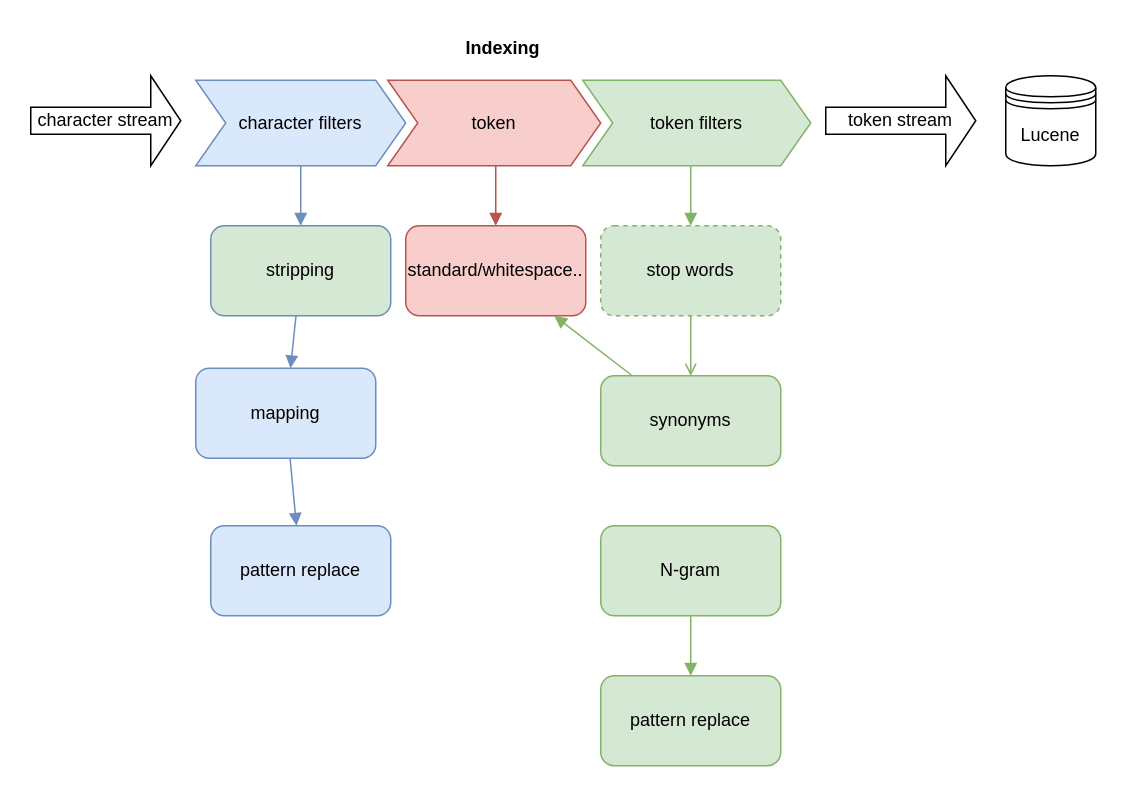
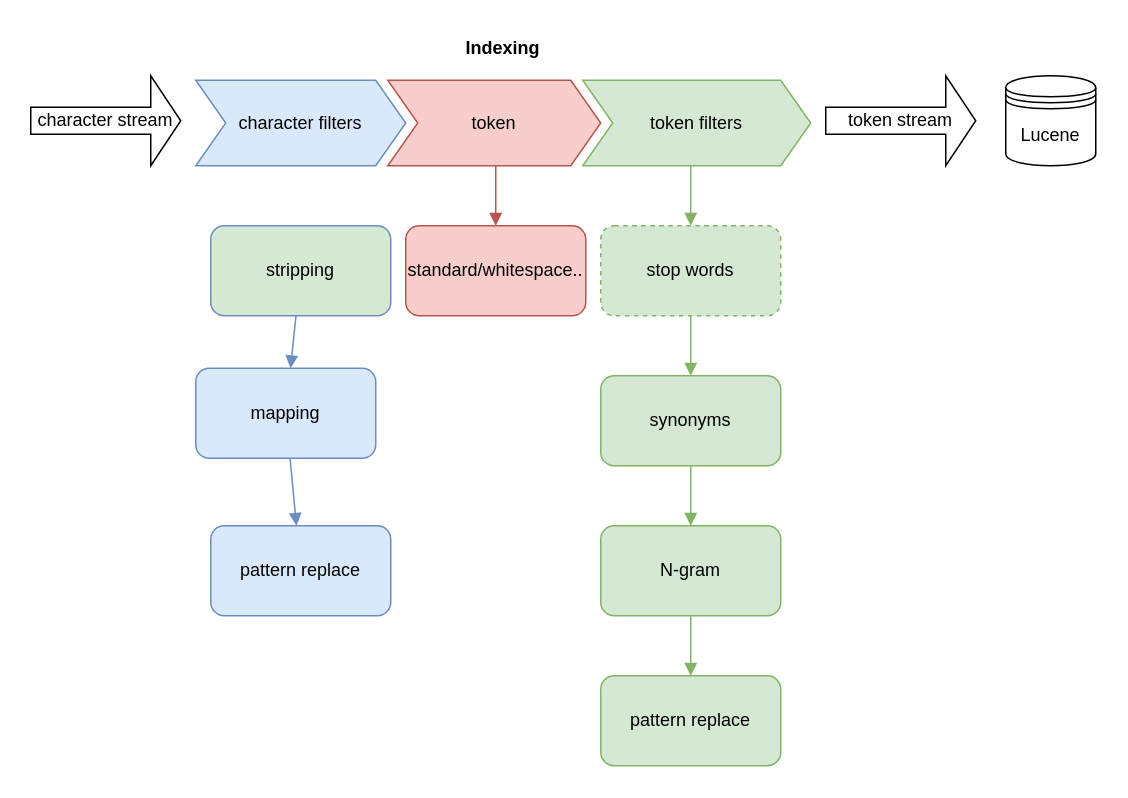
  <mxCell id="0" />
  <mxCell id="1" parent="0" />
  <mxCell id="2" value="Indexing" style="swimlane;childLayout=stackLayout;horizontal=1;fillColor=none;horizontalStack=1;resizeParent=1;resizeParentMax=0;resizeLast=0;collapsible=0;strokeColor=none;stackBorder=10;stackSpacing=-12;resizable=1;align=center;points=[];whiteSpace=wrap;html=1;" vertex="1" parent="1"><mxGeometry x="120" y="20" width="430" height="100" as="geometry" /></mxCell>
  <mxCell id="3" value="character filters" style="shape=step;perimeter=stepPerimeter;fixedSize=1;points=[];whiteSpace=wrap;html=1;fillColor=#dae8fc;strokeColor=#6c8ebf;" vertex="1" parent="2"><mxGeometry x="10" y="33" width="140" height="57" as="geometry" /></mxCell>
  <mxCell id="4" value="token" style="shape=step;perimeter=stepPerimeter;fixedSize=1;points=[];whiteSpace=wrap;html=1;fillColor=#f8cecc;strokeColor=#b85450;" vertex="1" parent="2"><mxGeometry x="138" y="33" width="142" height="57" as="geometry" /></mxCell>
  <mxCell id="5" value="token filters" style="shape=step;perimeter=stepPerimeter;fixedSize=1;points=[];whiteSpace=wrap;html=1;fillColor=#d5e8d4;strokeColor=#82b366;" vertex="1" parent="2"><mxGeometry x="268" y="33" width="152" height="57" as="geometry" /></mxCell>
- <mxCell id="6" style="edgeStyle=none;html=1;exitX=0.5;exitY=0;exitDx=0;exitDy=0;entryX=0.5;entryY=1;entryDx=0;entryDy=0;entryPerimeter=0;startArrow=block;startFill=1;endArrow=none;endFill=0;fillColor=#dae8fc;strokeColor=#6c8ebf;" edge="1" parent="1" source="8" target="3"><mxGeometry relative="1" as="geometry" /></mxCell>
  <mxCell id="7" value="" style="edgeStyle=none;html=1;startArrow=none;startFill=0;endArrow=block;endFill=1;fillColor=#dae8fc;strokeColor=#6c8ebf;" edge="1" parent="1" source="8" target="10"><mxGeometry relative="1" as="geometry" /></mxCell>
  <mxCell id="8" value="stripping&lt;div style=&quot;text-align: left;&quot;&gt;&lt;/div&gt;" style="rounded=1;whiteSpace=wrap;html=1;fillColor=#d5e8d4;strokeColor=#6c8ebf;" vertex="1" parent="1"><mxGeometry x="140" y="150" width="120" height="60" as="geometry" /></mxCell>
  <mxCell id="9" value="" style="edgeStyle=none;html=1;startArrow=none;startFill=0;endArrow=block;endFill=1;fillColor=#dae8fc;strokeColor=#6c8ebf;" edge="1" parent="1" source="10" target="24"><mxGeometry relative="1" as="geometry" /></mxCell>
  <mxCell id="10" value="mapping" style="whiteSpace=wrap;html=1;rounded=1;fillColor=#dae8fc;strokeColor=#6c8ebf;" vertex="1" parent="1"><mxGeometry x="130" y="245" width="120" height="60" as="geometry" /></mxCell>
  <mxCell id="11" style="edgeStyle=none;html=1;exitX=0.5;exitY=0;exitDx=0;exitDy=0;entryX=0.5;entryY=1;entryDx=0;entryDy=0;entryPerimeter=0;startArrow=block;startFill=1;endArrow=none;endFill=0;fillColor=#f8cecc;strokeColor=#b85450;" edge="1" parent="1" source="12"><mxGeometry relative="1" as="geometry"><mxPoint x="330" y="110" as="targetPoint" /></mxGeometry></mxCell>
  <mxCell id="12" value="standard/whitespace..&lt;div style=&quot;text-align: left;&quot;&gt;&lt;/div&gt;" style="rounded=1;whiteSpace=wrap;html=1;fillColor=#f8cecc;strokeColor=#b85450;" vertex="1" parent="1"><mxGeometry x="270" y="150" width="120" height="60" as="geometry" /></mxCell>
  <mxCell id="13" style="edgeStyle=none;html=1;exitX=0.5;exitY=0;exitDx=0;exitDy=0;entryX=0.5;entryY=1;entryDx=0;entryDy=0;entryPerimeter=0;startArrow=block;startFill=1;endArrow=none;endFill=0;fillColor=#d5e8d4;strokeColor=#82b366;" edge="1" parent="1" source="15"><mxGeometry relative="1" as="geometry"><mxPoint x="460" y="110" as="targetPoint" /></mxGeometry></mxCell>
- <mxCell id="14" value="" style="edgeStyle=none;html=1;startArrow=none;startFill=0;endArrow=open;endFill=1;fillColor=#d5e8d4;strokeColor=#82b366;" edge="1" parent="1" source="15" target="17"><mxGeometry relative="1" as="geometry" /></mxCell>
+ <mxCell id="14" value="" style="edgeStyle=none;html=1;startArrow=none;startFill=0;endArrow=block;endFill=1;fillColor=#d5e8d4;strokeColor=#82b366;" edge="1" parent="1" source="15" target="17"><mxGeometry relative="1" as="geometry" /></mxCell>
  <mxCell id="15" value="&lt;div style=&quot;text-align: left;&quot;&gt;&lt;/div&gt;&lt;div style=&quot;text-align: left;&quot;&gt;&lt;span style=&quot;background-color: initial;&quot;&gt;stop words&lt;/span&gt;&lt;/div&gt;" style="rounded=1;whiteSpace=wrap;html=1;fillColor=#d5e8d4;strokeColor=#82b366;dashed=1;" vertex="1" parent="1"><mxGeometry x="400" y="150" width="120" height="60" as="geometry" /></mxCell>
- <mxCell id="16" value="" style="edgeStyle=none;html=1;startArrow=none;startFill=0;endArrow=block;endFill=1;fillColor=#d5e8d4;strokeColor=#82b366;" edge="1" parent="1" source="17" target="12"><mxGeometry relative="1" as="geometry" /></mxCell>
+ <mxCell id="16" value="" style="edgeStyle=none;html=1;startArrow=none;startFill=0;endArrow=block;endFill=1;fillColor=#d5e8d4;strokeColor=#82b366;" edge="1" parent="1" source="17" target="22"><mxGeometry relative="1" as="geometry" /></mxCell>
  <mxCell id="17" value="synonyms" style="whiteSpace=wrap;html=1;rounded=1;fillColor=#d5e8d4;strokeColor=#82b366;" vertex="1" parent="1"><mxGeometry x="400" y="250" width="120" height="60" as="geometry" /></mxCell>
  <mxCell id="18" value="character stream" style="shape=singleArrow;whiteSpace=wrap;html=1;" vertex="1" parent="1"><mxGeometry x="20" y="50" width="100" height="60" as="geometry" /></mxCell>
  <mxCell id="19" value="Lucene" style="shape=datastore;whiteSpace=wrap;html=1;" vertex="1" parent="1"><mxGeometry x="670" y="50" width="60" height="60" as="geometry" /></mxCell>
  <mxCell id="20" value="token stream" style="shape=singleArrow;whiteSpace=wrap;html=1;" vertex="1" parent="1"><mxGeometry x="550" y="50" width="100" height="60" as="geometry" /></mxCell>
  <mxCell id="21" value="" style="edgeStyle=none;html=1;startArrow=none;startFill=0;endArrow=block;endFill=1;fillColor=#d5e8d4;strokeColor=#82b366;" edge="1" parent="1" source="22" target="23"><mxGeometry relative="1" as="geometry" /></mxCell>
  <mxCell id="22" value="N-gram" style="whiteSpace=wrap;html=1;fillColor=#d5e8d4;strokeColor=#82b366;rounded=1;" vertex="1" parent="1"><mxGeometry x="400" y="350" width="120" height="60" as="geometry" /></mxCell>
  <mxCell id="23" value="pattern replace" style="whiteSpace=wrap;html=1;fillColor=#d5e8d4;strokeColor=#82b366;rounded=1;" vertex="1" parent="1"><mxGeometry x="400" y="450" width="120" height="60" as="geometry" /></mxCell>
  <mxCell id="24" value="pattern replace" style="whiteSpace=wrap;html=1;fillColor=#dae8fc;strokeColor=#6c8ebf;rounded=1;" vertex="1" parent="1"><mxGeometry x="140" y="350" width="120" height="60" as="geometry" /></mxCell>
